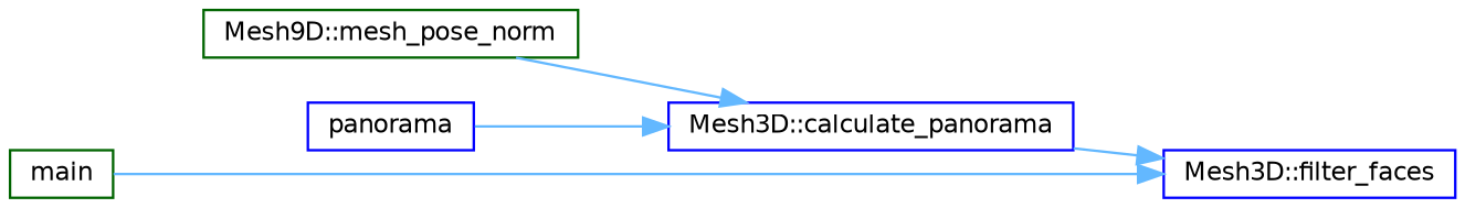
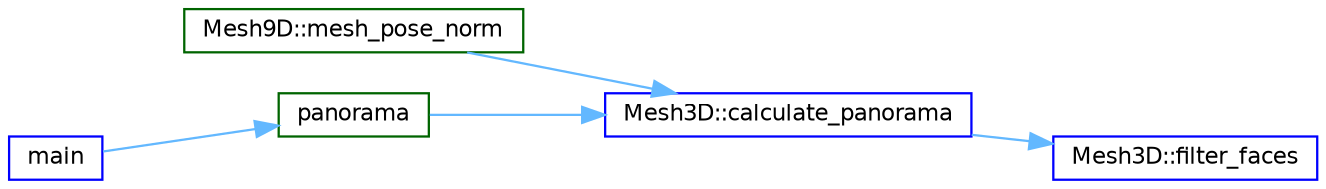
  digraph {
    rankdir=RL
    node [color=darkgreen fillcolor=white fontname=Helvetica fontsize=10 shape=box style=filled]
    edge [color=steelblue1 dir=back fontname=Helvetica fontsize=10 labelfontname=Helvetica labelfontsize=10 style=solid]
    n1 [color=blue height=0.2 label="Mesh3D::filter_faces" width=0.4]
    n2 [color=blue height=0.2 label="Mesh3D::calculate_panorama" width=0.4]
    n3 [height=0.2 label="Mesh9D::mesh_pose_norm" width=0.4]
-   n4 [color=blue height=0.2 label=panorama width=0.4]
-   n5 [height=0.2 label=main width=0.4]
+   n4 [height=0.2 label=panorama width=0.4]
+   n5 [color=blue height=0.2 label=main width=0.4]
    n1 -> n2
    n2 -> n3
    n2 -> n4
-   n1 -> n5
+   n4 -> n5
  }
